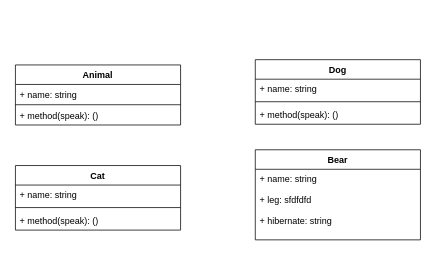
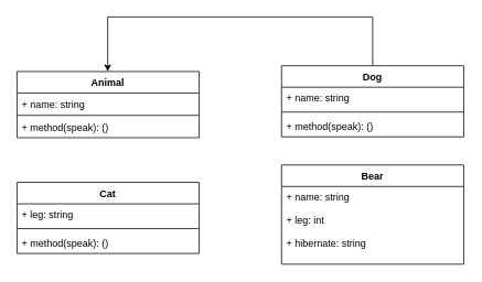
  <mxCell id="0" />
  <mxCell id="1" parent="0" />
  <mxCell id="2" value="Animal" style="swimlane;fontStyle=1;align=center;verticalAlign=top;childLayout=stackLayout;horizontal=1;startSize=26;horizontalStack=0;resizeParent=1;resizeParentMax=0;resizeLast=0;collapsible=1;marginBottom=0;" vertex="1" parent="1"><mxGeometry x="20" y="86" width="220" height="80" as="geometry" /></mxCell>
  <mxCell id="3" value="+ name: string" style="text;strokeColor=none;fillColor=none;align=left;verticalAlign=top;spacingLeft=4;spacingRight=4;overflow=hidden;rotatable=0;points=[[0,0.5],[1,0.5]];portConstraint=eastwest;" vertex="1" parent="2"><mxGeometry y="26" width="220" height="26" as="geometry" /></mxCell>
  <mxCell id="4" value="" style="line;strokeWidth=1;fillColor=none;align=left;verticalAlign=middle;spacingTop=-1;spacingLeft=3;spacingRight=3;rotatable=0;labelPosition=right;points=[];portConstraint=eastwest;" vertex="1" parent="2"><mxGeometry y="52" width="220" height="2" as="geometry" /></mxCell>
  <mxCell id="5" value="+ method(speak): ()&#10;" style="text;strokeColor=none;fillColor=none;align=left;verticalAlign=top;spacingLeft=4;spacingRight=4;overflow=hidden;rotatable=0;points=[[0,0.5],[1,0.5]];portConstraint=eastwest;" vertex="1" parent="2"><mxGeometry y="54" width="220" height="26" as="geometry" /></mxCell>
+ <mxCell id="6" style="edgeStyle=orthogonalEdgeStyle;rounded=0;orthogonalLoop=1;jettySize=auto;html=1;" edge="1" parent="1" source="7" target="2"><mxGeometry relative="1" as="geometry"><Array as="points"><mxPoint x="449.5" y="20" /><mxPoint x="129.5" y="20" /></Array></mxGeometry></mxCell>
  <mxCell id="7" value="Dog" style="swimlane;fontStyle=1;align=center;verticalAlign=top;childLayout=stackLayout;horizontal=1;startSize=26;horizontalStack=0;resizeParent=1;resizeParentMax=0;resizeLast=0;collapsible=1;marginBottom=0;" vertex="1" parent="1"><mxGeometry x="339.5" y="79" width="220" height="86" as="geometry" /></mxCell>
  <mxCell id="8" value="+ name: string" style="text;strokeColor=none;fillColor=none;align=left;verticalAlign=top;spacingLeft=4;spacingRight=4;overflow=hidden;rotatable=0;points=[[0,0.5],[1,0.5]];portConstraint=eastwest;" vertex="1" parent="7"><mxGeometry y="26" width="220" height="26" as="geometry" /></mxCell>
  <mxCell id="9" value="" style="line;strokeWidth=1;fillColor=none;align=left;verticalAlign=middle;spacingTop=-1;spacingLeft=3;spacingRight=3;rotatable=0;labelPosition=right;points=[];portConstraint=eastwest;" vertex="1" parent="7"><mxGeometry y="52" width="220" height="8" as="geometry" /></mxCell>
  <mxCell id="10" value="+ method(speak): ()" style="text;strokeColor=none;fillColor=none;align=left;verticalAlign=top;spacingLeft=4;spacingRight=4;overflow=hidden;rotatable=0;points=[[0,0.5],[1,0.5]];portConstraint=eastwest;" vertex="1" parent="7"><mxGeometry y="60" width="220" height="26" as="geometry" /></mxCell>
  <mxCell id="11" value="Cat" style="swimlane;fontStyle=1;align=center;verticalAlign=top;childLayout=stackLayout;horizontal=1;startSize=26;horizontalStack=0;resizeParent=1;resizeParentMax=0;resizeLast=0;collapsible=1;marginBottom=0;" vertex="1" parent="1"><mxGeometry x="20" y="220" width="220" height="86" as="geometry" /></mxCell>
- <mxCell id="12" value="+ name: string&#10;&#10;&#10;&#10;&#10;&#10;sfdfdfd&#10;" style="text;strokeColor=none;fillColor=none;align=left;verticalAlign=top;spacingLeft=4;spacingRight=4;overflow=hidden;rotatable=0;points=[[0,0.5],[1,0.5]];portConstraint=eastwest;" vertex="1" parent="11"><mxGeometry y="26" width="220" height="26" as="geometry" /></mxCell>
+ <mxCell id="12" value="+ leg: string&#10;&#10;&#10;&#10;&#10;&#10;sfdfdfd&#10;" style="text;strokeColor=none;fillColor=none;align=left;verticalAlign=top;spacingLeft=4;spacingRight=4;overflow=hidden;rotatable=0;points=[[0,0.5],[1,0.5]];portConstraint=eastwest;" vertex="1" parent="11"><mxGeometry y="26" width="220" height="26" as="geometry" /></mxCell>
  <mxCell id="13" value="" style="line;strokeWidth=1;fillColor=none;align=left;verticalAlign=middle;spacingTop=-1;spacingLeft=3;spacingRight=3;rotatable=0;labelPosition=right;points=[];portConstraint=eastwest;" vertex="1" parent="11"><mxGeometry y="52" width="220" height="8" as="geometry" /></mxCell>
  <mxCell id="14" value="+ method(speak): ()" style="text;strokeColor=none;fillColor=none;align=left;verticalAlign=top;spacingLeft=4;spacingRight=4;overflow=hidden;rotatable=0;points=[[0,0.5],[1,0.5]];portConstraint=eastwest;" vertex="1" parent="11"><mxGeometry y="60" width="220" height="26" as="geometry" /></mxCell>
  <mxCell id="15" value="Bear" style="swimlane;fontStyle=1;align=center;verticalAlign=top;childLayout=stackLayout;horizontal=1;startSize=26;horizontalStack=0;resizeParent=1;resizeParentMax=0;resizeLast=0;collapsible=1;marginBottom=0;" vertex="1" parent="1"><mxGeometry x="339.5" y="199" width="220" height="120" as="geometry" /></mxCell>
- <mxCell id="16" value="+ name: string&#10;&#10;+ leg: sfdfdfd&#10;&#10;+ hibernate: string" style="text;strokeColor=none;fillColor=none;align=left;verticalAlign=top;spacingLeft=4;spacingRight=4;overflow=hidden;rotatable=0;points=[[0,0.5],[1,0.5]];portConstraint=eastwest;" vertex="1" parent="15"><mxGeometry y="26" width="220" height="94" as="geometry" /></mxCell>
+ <mxCell id="16" value="+ name: string&#10;&#10;+ leg: int&#10;&#10;+ hibernate: string" style="text;strokeColor=none;fillColor=none;align=left;verticalAlign=top;spacingLeft=4;spacingRight=4;overflow=hidden;rotatable=0;points=[[0,0.5],[1,0.5]];portConstraint=eastwest;" vertex="1" parent="15"><mxGeometry y="26" width="220" height="94" as="geometry" /></mxCell>
